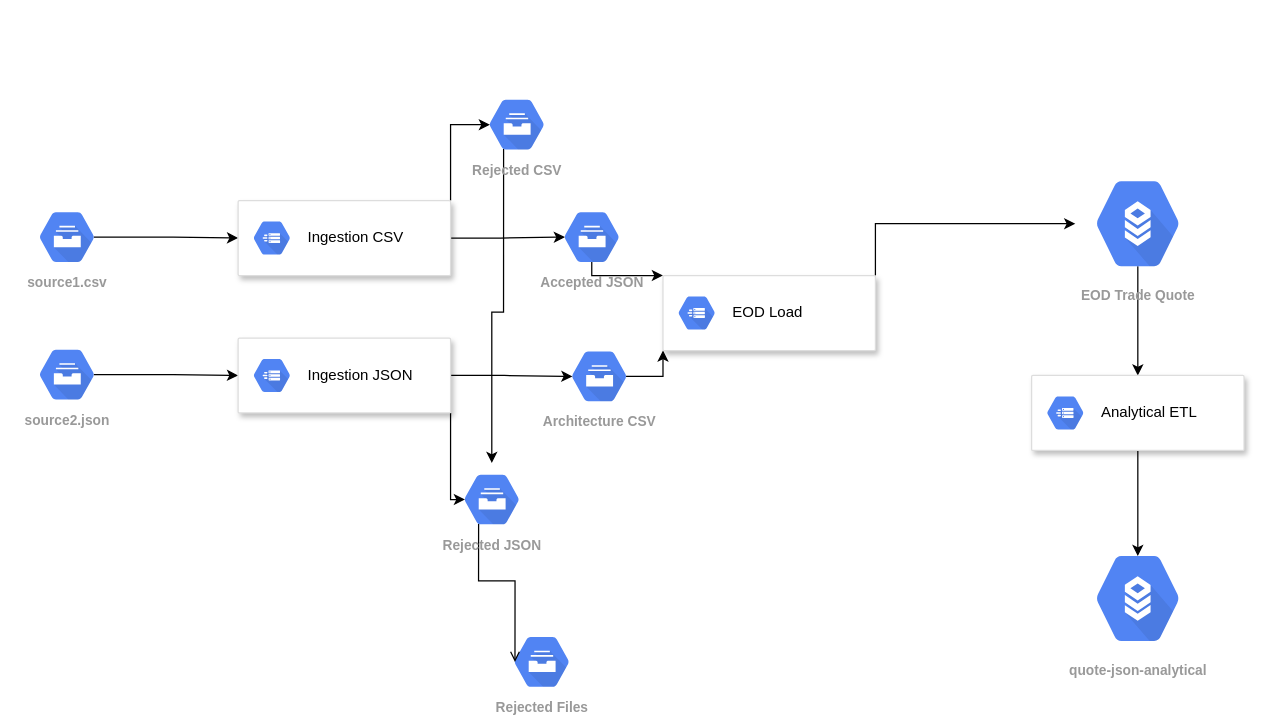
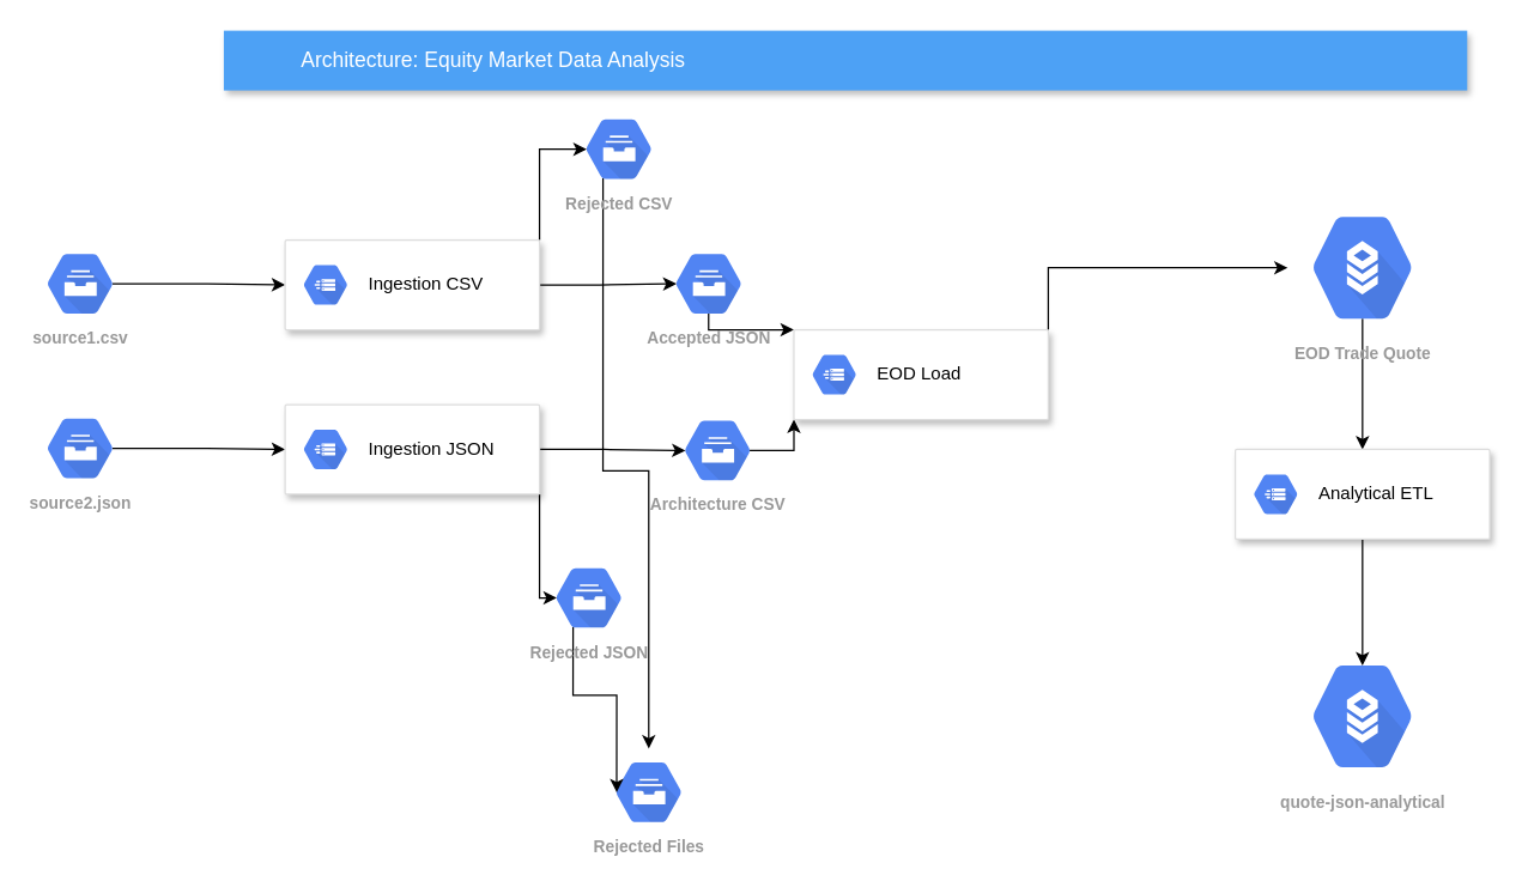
  <mxCell id="0" />
  <mxCell id="1" parent="0" />
+ <mxCell id="2" value="Architecture: Equity Market Data Analysis" style="fillColor=#4DA1F5;strokeColor=none;shadow=1;gradientColor=none;fontSize=14;align=left;spacingLeft=50;fontColor=#ffffff;html=1;" parent="1" vertex="1"><mxGeometry x="149" y="20" width="831" height="40" as="geometry" /></mxCell>
  <mxCell id="3" style="edgeStyle=orthogonalEdgeStyle;rounded=0;orthogonalLoop=1;jettySize=auto;html=1;exitX=0.5;exitY=0.84;exitDx=0;exitDy=0;exitPerimeter=0;" edge="1" parent="1" source="4" target="20"><mxGeometry relative="1" as="geometry" /></mxCell>
  <mxCell id="4" value="EOD Trade Quote" style="html=1;fillColor=#5184F3;strokeColor=none;verticalAlign=top;labelPosition=center;verticalLabelPosition=bottom;align=center;spacingTop=-6;fontSize=11;fontStyle=1;fontColor=#999999;shape=mxgraph.gcp2.hexIcon;prIcon=cloud_sql" vertex="1" parent="1"><mxGeometry x="860" y="128.5" width="100" height="100" as="geometry" /></mxCell>
  <mxCell id="5" value="quote-json-analytical" style="html=1;fillColor=#5184F3;strokeColor=none;verticalAlign=top;labelPosition=center;verticalLabelPosition=bottom;align=center;spacingTop=-6;fontSize=11;fontStyle=1;fontColor=#999999;shape=mxgraph.gcp2.hexIcon;prIcon=cloud_sql" vertex="1" parent="1"><mxGeometry x="860" y="428.5" width="100" height="100" as="geometry" /></mxCell>
  <mxCell id="6" value="Rejected Files&lt;br&gt;" style="html=1;fillColor=#5184F3;strokeColor=none;verticalAlign=top;labelPosition=center;verticalLabelPosition=bottom;align=center;spacingTop=-6;fontSize=11;fontStyle=1;fontColor=#999999;shape=mxgraph.gcp2.hexIcon;prIcon=cloud_filestore" vertex="1" parent="1"><mxGeometry x="400" y="500" width="66" height="58.5" as="geometry" /></mxCell>
- <mxCell id="7" style="edgeStyle=orthogonalEdgeStyle;rounded=0;orthogonalLoop=1;jettySize=auto;html=1;exitX=0.34;exitY=0.83;exitDx=0;exitDy=0;exitPerimeter=0;entryX=0.175;entryY=0.5;entryDx=0;entryDy=0;entryPerimeter=0;endArrow=open;" edge="1" parent="1" source="8" target="6"><mxGeometry relative="1" as="geometry" /></mxCell>
+ <mxCell id="7" style="edgeStyle=orthogonalEdgeStyle;rounded=0;orthogonalLoop=1;jettySize=auto;html=1;exitX=0.34;exitY=0.83;exitDx=0;exitDy=0;exitPerimeter=0;entryX=0.175;entryY=0.5;entryDx=0;entryDy=0;entryPerimeter=0;" edge="1" parent="1" source="8" target="6"><mxGeometry relative="1" as="geometry" /></mxCell>
  <mxCell id="8" value="Rejected JSON&lt;br&gt;" style="html=1;fillColor=#5184F3;strokeColor=none;verticalAlign=top;labelPosition=center;verticalLabelPosition=bottom;align=center;spacingTop=-6;fontSize=11;fontStyle=1;fontColor=#999999;shape=mxgraph.gcp2.hexIcon;prIcon=cloud_filestore" vertex="1" parent="1"><mxGeometry x="360" y="370" width="66" height="58.5" as="geometry" /></mxCell>
  <mxCell id="9" style="edgeStyle=orthogonalEdgeStyle;rounded=0;orthogonalLoop=1;jettySize=auto;html=1;exitX=0.5;exitY=0.84;exitDx=0;exitDy=0;exitPerimeter=0;entryX=0;entryY=0;entryDx=0;entryDy=0;" edge="1" parent="1" source="10" target="27"><mxGeometry relative="1" as="geometry"><Array as="points"><mxPoint x="473" y="220" /></Array></mxGeometry></mxCell>
  <mxCell id="10" value="Accepted JSON&lt;br&gt;" style="html=1;fillColor=#5184F3;strokeColor=none;verticalAlign=top;labelPosition=center;verticalLabelPosition=bottom;align=center;spacingTop=-6;fontSize=11;fontStyle=1;fontColor=#999999;shape=mxgraph.gcp2.hexIcon;prIcon=cloud_filestore" vertex="1" parent="1"><mxGeometry x="440" y="160" width="66" height="58.5" as="geometry" /></mxCell>
  <mxCell id="11" style="edgeStyle=orthogonalEdgeStyle;rounded=0;orthogonalLoop=1;jettySize=auto;html=1;exitX=0.825;exitY=0.5;exitDx=0;exitDy=0;exitPerimeter=0;entryX=0;entryY=0.5;entryDx=0;entryDy=0;" edge="1" parent="1" source="12" target="24"><mxGeometry relative="1" as="geometry" /></mxCell>
  <mxCell id="12" value="source2.json&lt;br&gt;" style="html=1;fillColor=#5184F3;strokeColor=none;verticalAlign=top;labelPosition=center;verticalLabelPosition=bottom;align=center;spacingTop=-6;fontSize=11;fontStyle=1;fontColor=#999999;shape=mxgraph.gcp2.hexIcon;prIcon=cloud_filestore" vertex="1" parent="1"><mxGeometry x="20" y="270" width="66" height="58.5" as="geometry" /></mxCell>
  <mxCell id="13" style="edgeStyle=orthogonalEdgeStyle;rounded=0;orthogonalLoop=1;jettySize=auto;html=1;exitX=0.825;exitY=0.5;exitDx=0;exitDy=0;exitPerimeter=0;entryX=0;entryY=0.5;entryDx=0;entryDy=0;" edge="1" parent="1" source="14" target="31"><mxGeometry relative="1" as="geometry"><mxPoint x="150" y="190" as="targetPoint" /></mxGeometry></mxCell>
  <mxCell id="14" value="source1.csv&lt;br&gt;" style="html=1;fillColor=#5184F3;strokeColor=none;verticalAlign=top;labelPosition=center;verticalLabelPosition=bottom;align=center;spacingTop=-6;fontSize=11;fontStyle=1;fontColor=#999999;shape=mxgraph.gcp2.hexIcon;prIcon=cloud_filestore" vertex="1" parent="1"><mxGeometry x="20" y="160" width="66" height="58.5" as="geometry" /></mxCell>
- <mxCell id="15" style="edgeStyle=orthogonalEdgeStyle;rounded=0;orthogonalLoop=1;jettySize=auto;html=1;exitX=0.34;exitY=0.83;exitDx=0;exitDy=0;exitPerimeter=0;" edge="1" parent="1" source="16" target="8"><mxGeometry relative="1" as="geometry" /></mxCell>
+ <mxCell id="15" style="edgeStyle=orthogonalEdgeStyle;rounded=0;orthogonalLoop=1;jettySize=auto;html=1;exitX=0.34;exitY=0.83;exitDx=0;exitDy=0;exitPerimeter=0;" edge="1" parent="1" source="16" target="6"><mxGeometry relative="1" as="geometry" /></mxCell>
  <mxCell id="16" value="Rejected CSV&lt;br&gt;" style="html=1;fillColor=#5184F3;strokeColor=none;verticalAlign=top;labelPosition=center;verticalLabelPosition=bottom;align=center;spacingTop=-6;fontSize=11;fontStyle=1;fontColor=#999999;shape=mxgraph.gcp2.hexIcon;prIcon=cloud_filestore" vertex="1" parent="1"><mxGeometry x="380" y="70" width="66" height="58.5" as="geometry" /></mxCell>
  <mxCell id="17" style="edgeStyle=orthogonalEdgeStyle;rounded=0;orthogonalLoop=1;jettySize=auto;html=1;exitX=0.825;exitY=0.5;exitDx=0;exitDy=0;exitPerimeter=0;entryX=0;entryY=1;entryDx=0;entryDy=0;" edge="1" parent="1" source="18" target="27"><mxGeometry relative="1" as="geometry" /></mxCell>
  <mxCell id="18" value="Architecture CSV" style="html=1;fillColor=#5184F3;strokeColor=none;verticalAlign=top;labelPosition=center;verticalLabelPosition=bottom;align=center;spacingTop=-6;fontSize=11;fontStyle=1;fontColor=#999999;shape=mxgraph.gcp2.hexIcon;prIcon=cloud_filestore" vertex="1" parent="1"><mxGeometry x="446" y="271.5" width="66" height="58.5" as="geometry" /></mxCell>
  <mxCell id="19" style="edgeStyle=orthogonalEdgeStyle;rounded=0;orthogonalLoop=1;jettySize=auto;html=1;exitX=0.5;exitY=1;exitDx=0;exitDy=0;entryX=0.5;entryY=0.16;entryDx=0;entryDy=0;entryPerimeter=0;" edge="1" parent="1" source="20" target="5"><mxGeometry relative="1" as="geometry" /></mxCell>
  <mxCell id="20" value="" style="strokeColor=#dddddd;shadow=1;strokeWidth=1;rounded=1;absoluteArcSize=1;arcSize=2;" vertex="1" parent="1"><mxGeometry x="825" y="300" width="170" height="60" as="geometry" /></mxCell>
  <mxCell id="21" value="&lt;font color=&quot;#000000&quot;&gt;Analytical ETL&lt;br&gt;&lt;/font&gt;" style="dashed=0;connectable=0;html=1;fillColor=#5184F3;strokeColor=none;shape=mxgraph.gcp2.hexIcon;prIcon=transfer_appliance;part=1;labelPosition=right;verticalLabelPosition=middle;align=left;verticalAlign=middle;spacingLeft=5;fontColor=#999999;fontSize=12;" vertex="1" parent="20"><mxGeometry y="0.5" width="44" height="39" relative="1" as="geometry"><mxPoint x="5" y="-19.5" as="offset" /></mxGeometry></mxCell>
  <mxCell id="22" style="edgeStyle=orthogonalEdgeStyle;rounded=0;orthogonalLoop=1;jettySize=auto;html=1;exitX=1;exitY=1;exitDx=0;exitDy=0;entryX=0.175;entryY=0.5;entryDx=0;entryDy=0;entryPerimeter=0;" edge="1" parent="1" source="24" target="8"><mxGeometry relative="1" as="geometry"><Array as="points"><mxPoint x="360" y="399" /></Array></mxGeometry></mxCell>
  <mxCell id="23" style="edgeStyle=orthogonalEdgeStyle;rounded=0;orthogonalLoop=1;jettySize=auto;html=1;entryX=0.175;entryY=0.5;entryDx=0;entryDy=0;entryPerimeter=0;" edge="1" parent="1" source="24" target="18"><mxGeometry relative="1" as="geometry" /></mxCell>
  <mxCell id="24" value="" style="strokeColor=#dddddd;shadow=1;strokeWidth=1;rounded=1;absoluteArcSize=1;arcSize=2;" vertex="1" parent="1"><mxGeometry x="190" y="270" width="170" height="60" as="geometry" /></mxCell>
  <mxCell id="25" value="&lt;font color=&quot;#000000&quot;&gt;Ingestion JSON&lt;br&gt;&lt;/font&gt;" style="dashed=0;connectable=0;html=1;fillColor=#5184F3;strokeColor=none;shape=mxgraph.gcp2.hexIcon;prIcon=transfer_appliance;part=1;labelPosition=right;verticalLabelPosition=middle;align=left;verticalAlign=middle;spacingLeft=5;fontColor=#999999;fontSize=12;" vertex="1" parent="24"><mxGeometry y="0.5" width="44" height="39" relative="1" as="geometry"><mxPoint x="5" y="-19.5" as="offset" /></mxGeometry></mxCell>
  <mxCell id="26" style="edgeStyle=orthogonalEdgeStyle;rounded=0;orthogonalLoop=1;jettySize=auto;html=1;exitX=1;exitY=0;exitDx=0;exitDy=0;" edge="1" parent="1" source="27" target="4"><mxGeometry relative="1" as="geometry" /></mxCell>
  <mxCell id="27" value="" style="strokeColor=#dddddd;shadow=1;strokeWidth=1;rounded=1;absoluteArcSize=1;arcSize=2;" vertex="1" parent="1"><mxGeometry x="530" y="220" width="170" height="60" as="geometry" /></mxCell>
  <mxCell id="28" value="&lt;font color=&quot;#000000&quot;&gt;EOD Load&lt;/font&gt;" style="dashed=0;connectable=0;html=1;fillColor=#5184F3;strokeColor=none;shape=mxgraph.gcp2.hexIcon;prIcon=transfer_appliance;part=1;labelPosition=right;verticalLabelPosition=middle;align=left;verticalAlign=middle;spacingLeft=5;fontColor=#999999;fontSize=12;" vertex="1" parent="27"><mxGeometry y="0.5" width="44" height="39" relative="1" as="geometry"><mxPoint x="5" y="-19.5" as="offset" /></mxGeometry></mxCell>
  <mxCell id="29" style="edgeStyle=orthogonalEdgeStyle;rounded=0;orthogonalLoop=1;jettySize=auto;html=1;exitX=1;exitY=0;exitDx=0;exitDy=0;entryX=0.175;entryY=0.5;entryDx=0;entryDy=0;entryPerimeter=0;" edge="1" parent="1" source="31" target="16"><mxGeometry relative="1" as="geometry"><Array as="points"><mxPoint x="360" y="99" /></Array></mxGeometry></mxCell>
  <mxCell id="30" style="edgeStyle=orthogonalEdgeStyle;rounded=0;orthogonalLoop=1;jettySize=auto;html=1;exitX=1;exitY=0.5;exitDx=0;exitDy=0;entryX=0.175;entryY=0.5;entryDx=0;entryDy=0;entryPerimeter=0;" edge="1" parent="1" source="31" target="10"><mxGeometry relative="1" as="geometry" /></mxCell>
  <mxCell id="31" value="" style="strokeColor=#dddddd;shadow=1;strokeWidth=1;rounded=1;absoluteArcSize=1;arcSize=2;" vertex="1" parent="1"><mxGeometry x="190" y="160" width="170" height="60" as="geometry" /></mxCell>
  <mxCell id="32" value="&lt;font color=&quot;#000000&quot;&gt;Ingestion CSV&lt;br&gt;&lt;/font&gt;" style="dashed=0;connectable=0;html=1;fillColor=#5184F3;strokeColor=none;shape=mxgraph.gcp2.hexIcon;prIcon=transfer_appliance;part=1;labelPosition=right;verticalLabelPosition=middle;align=left;verticalAlign=middle;spacingLeft=5;fontColor=#999999;fontSize=12;" vertex="1" parent="31"><mxGeometry y="0.5" width="44" height="39" relative="1" as="geometry"><mxPoint x="5" y="-19.5" as="offset" /></mxGeometry></mxCell>
